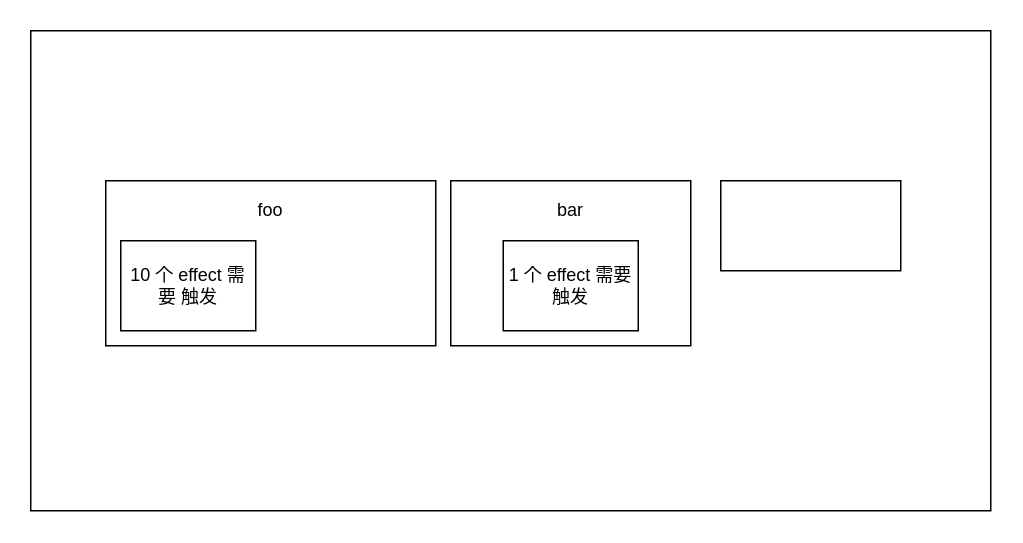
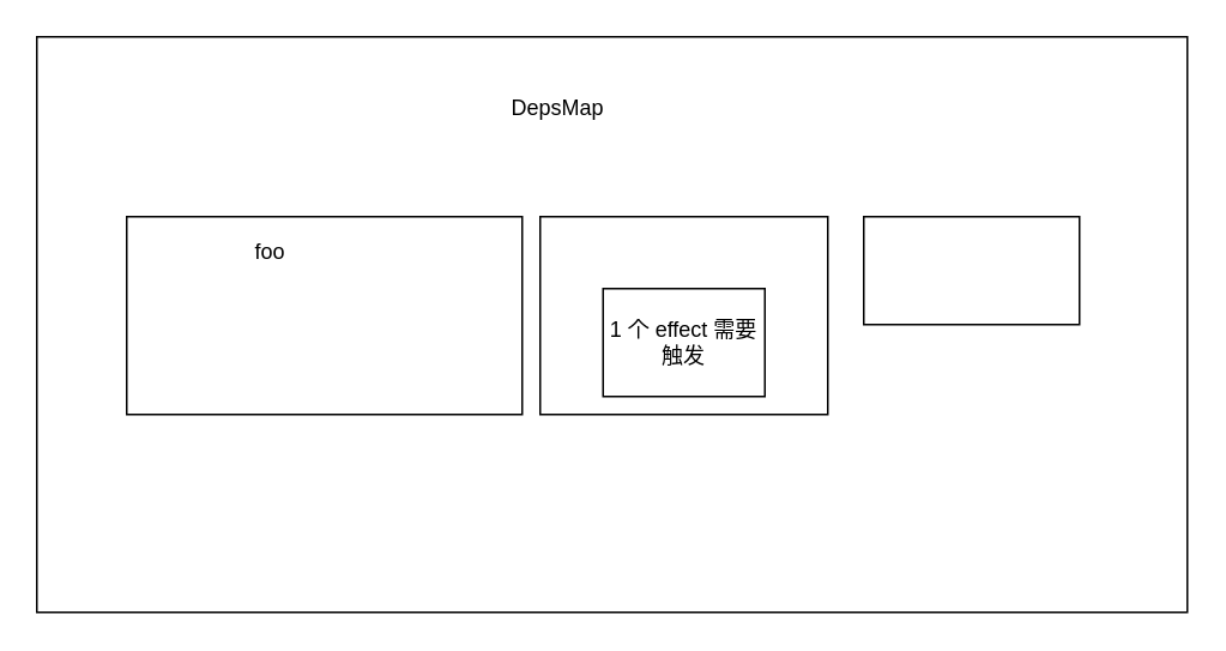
  <mxCell id="0" />
  <mxCell id="1" parent="0" />
  <mxCell id="2" value="" style="rounded=0;whiteSpace=wrap;html=1;" vertex="1" parent="1"><mxGeometry x="20" y="20" width="640" height="320" as="geometry" /></mxCell>
  <mxCell id="3" value="" style="rounded=0;whiteSpace=wrap;html=1;" vertex="1" parent="1"><mxGeometry x="70" y="120" width="220" height="110" as="geometry" /></mxCell>
  <mxCell id="4" value="" style="rounded=0;whiteSpace=wrap;html=1;" vertex="1" parent="1"><mxGeometry x="300" y="120" width="160" height="110" as="geometry" /></mxCell>
  <mxCell id="5" value="" style="rounded=0;whiteSpace=wrap;html=1;" vertex="1" parent="1"><mxGeometry x="480" y="120" width="120" height="60" as="geometry" /></mxCell>
- <mxCell id="7" value="bar" style="text;html=1;strokeColor=none;fillColor=none;align=center;verticalAlign=middle;whiteSpace=wrap;rounded=0;" vertex="1" parent="1"><mxGeometry x="360" y="130" width="40" height="20" as="geometry" /></mxCell>
- <mxCell id="8" value="foo&lt;br&gt;" style="text;html=1;strokeColor=none;fillColor=none;align=center;verticalAlign=middle;whiteSpace=wrap;rounded=0;" vertex="1" parent="1"><mxGeometry x="160" y="130" width="40" height="20" as="geometry" /></mxCell>
- <mxCell id="9" value="10 个 effect 需要 触发" style="rounded=0;whiteSpace=wrap;html=1;" vertex="1" parent="1"><mxGeometry x="80" y="160" width="90" height="60" as="geometry" /></mxCell>
+ <mxCell id="6" value="DepsMap" style="text;html=1;strokeColor=none;fillColor=none;align=center;verticalAlign=middle;whiteSpace=wrap;rounded=0;" vertex="1" parent="1"><mxGeometry x="290" y="50" width="40" height="20" as="geometry" /></mxCell>
+ <mxCell id="8" value="foo&lt;br&gt;" style="text;html=1;strokeColor=none;fillColor=none;align=center;verticalAlign=middle;whiteSpace=wrap;rounded=0;" vertex="1" parent="1"><mxGeometry x="130" y="130" width="40" height="20" as="geometry" /></mxCell>
  <mxCell id="10" value="1 个 effect 需要 触发" style="rounded=0;whiteSpace=wrap;html=1;" vertex="1" parent="1"><mxGeometry x="335" y="160" width="90" height="60" as="geometry" /></mxCell>
